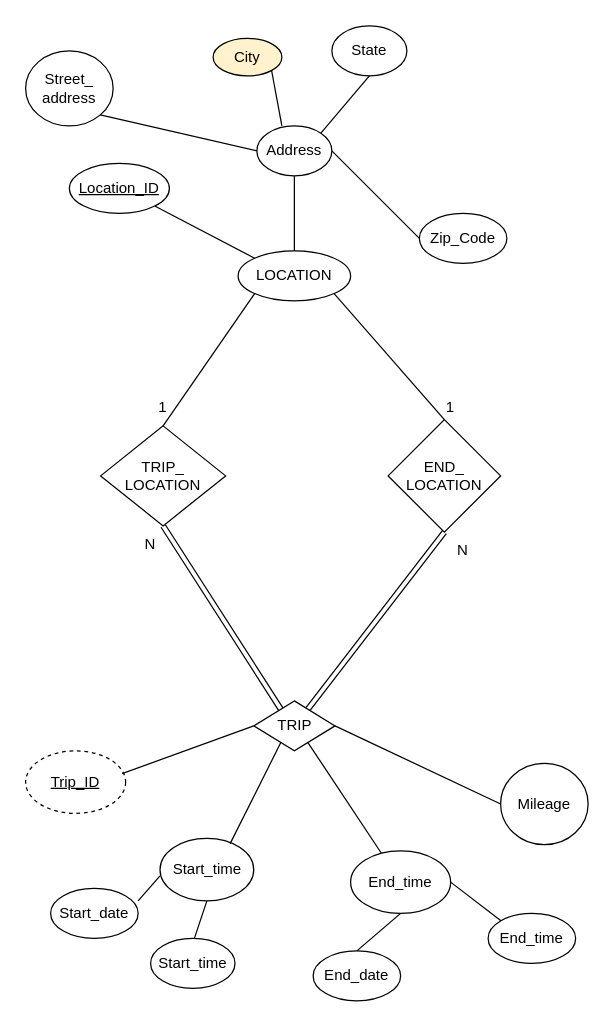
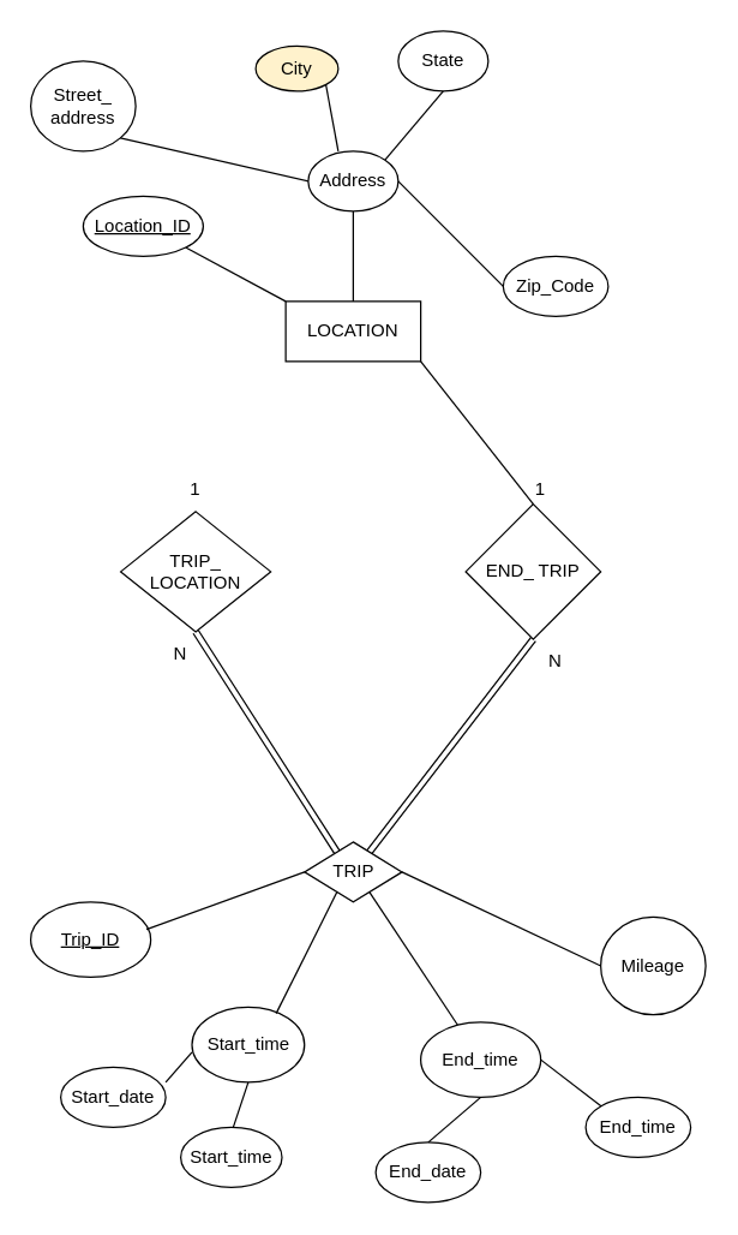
  <mxCell id="0" />
  <mxCell id="1" parent="0" />
- <mxCell id="2" value="LOCATION" style="ellipse;whiteSpace=wrap;html=1;" parent="1" vertex="1"><mxGeometry x="190" y="200" width="90" height="40" as="geometry" /></mxCell>
+ <mxCell id="2" value="LOCATION" style="rounded=0;whiteSpace=wrap;html=1;" parent="1" vertex="1"><mxGeometry x="190" y="200" width="90" height="40" as="geometry" /></mxCell>
  <mxCell id="3" style="edgeStyle=none;shape=link;rounded=0;orthogonalLoop=1;jettySize=auto;html=1;exitX=0.25;exitY=0;exitDx=0;exitDy=0;entryX=0.5;entryY=1;entryDx=0;entryDy=0;" parent="1" source="5" target="35" edge="1"><mxGeometry relative="1" as="geometry" /></mxCell>
  <mxCell id="4" style="edgeStyle=none;shape=link;rounded=0;orthogonalLoop=1;jettySize=auto;html=1;exitX=0.75;exitY=0;exitDx=0;exitDy=0;entryX=0.5;entryY=1;entryDx=0;entryDy=0;" parent="1" source="5" target="34" edge="1"><mxGeometry relative="1" as="geometry" /></mxCell>
  <mxCell id="5" value="TRIP" style="rhombus;whiteSpace=wrap;html=1;" parent="1" vertex="1"><mxGeometry x="202.5" y="560" width="65" height="40" as="geometry" /></mxCell>
  <mxCell id="6" value="Address" style="ellipse;whiteSpace=wrap;html=1;" parent="1" vertex="1"><mxGeometry x="205" y="100" width="60" height="40" as="geometry" /></mxCell>
  <mxCell id="7" value="Street_&lt;br&gt;address" style="ellipse;whiteSpace=wrap;html=1;" parent="1" vertex="1"><mxGeometry x="20" y="40" width="70" height="60" as="geometry" /></mxCell>
  <mxCell id="8" value="City" style="ellipse;whiteSpace=wrap;html=1;fillColor=#fff2cc;" parent="1" vertex="1"><mxGeometry x="170" y="30" width="55" height="30" as="geometry" /></mxCell>
  <mxCell id="9" value="Zip_Code" style="ellipse;whiteSpace=wrap;html=1;" parent="1" vertex="1"><mxGeometry x="335" y="170" width="70" height="40" as="geometry" /></mxCell>
  <mxCell id="10" value="State" style="ellipse;whiteSpace=wrap;html=1;" parent="1" vertex="1"><mxGeometry x="265" y="20" width="60" height="40" as="geometry" /></mxCell>
  <mxCell id="11" value="" style="endArrow=none;html=1;entryX=0.5;entryY=1;entryDx=0;entryDy=0;exitX=0.5;exitY=0;exitDx=0;exitDy=0;" parent="1" source="2" target="6" edge="1"><mxGeometry width="50" height="50" relative="1" as="geometry"><mxPoint x="200" y="210" as="sourcePoint" /><mxPoint x="250" y="160" as="targetPoint" /></mxGeometry></mxCell>
  <mxCell id="12" value="" style="endArrow=none;html=1;entryX=1;entryY=1;entryDx=0;entryDy=0;exitX=0;exitY=0.5;exitDx=0;exitDy=0;" parent="1" source="6" target="7" edge="1"><mxGeometry width="50" height="50" relative="1" as="geometry"><mxPoint x="200" y="210" as="sourcePoint" /><mxPoint x="140" y="110" as="targetPoint" /></mxGeometry></mxCell>
  <mxCell id="13" value="" style="endArrow=none;html=1;entryX=0;entryY=0.5;entryDx=0;entryDy=0;exitX=1;exitY=0.5;exitDx=0;exitDy=0;" parent="1" source="6" target="9" edge="1"><mxGeometry width="50" height="50" relative="1" as="geometry"><mxPoint x="200" y="210" as="sourcePoint" /><mxPoint x="250" y="160" as="targetPoint" /></mxGeometry></mxCell>
  <mxCell id="14" value="" style="endArrow=none;html=1;entryX=1;entryY=0;entryDx=0;entryDy=0;exitX=0.5;exitY=1;exitDx=0;exitDy=0;" parent="1" source="10" target="6" edge="1"><mxGeometry width="50" height="50" relative="1" as="geometry"><mxPoint x="200" y="210" as="sourcePoint" /><mxPoint x="250" y="160" as="targetPoint" /></mxGeometry></mxCell>
  <mxCell id="15" value="" style="endArrow=none;html=1;entryX=1;entryY=1;entryDx=0;entryDy=0;" parent="1" target="8" edge="1"><mxGeometry width="50" height="50" relative="1" as="geometry"><mxPoint x="225" y="100" as="sourcePoint" /><mxPoint x="275" y="50" as="targetPoint" /></mxGeometry></mxCell>
  <mxCell id="16" value="&lt;u&gt;Location_ID&lt;/u&gt;" style="ellipse;whiteSpace=wrap;html=1;" parent="1" vertex="1"><mxGeometry x="55" y="130" width="80" height="40" as="geometry" /></mxCell>
  <mxCell id="17" value="" style="endArrow=none;html=1;entryX=0;entryY=0;entryDx=0;entryDy=0;exitX=1;exitY=1;exitDx=0;exitDy=0;" parent="1" source="16" target="2" edge="1"><mxGeometry width="50" height="50" relative="1" as="geometry"><mxPoint x="200" y="310" as="sourcePoint" /><mxPoint x="250" y="260" as="targetPoint" /></mxGeometry></mxCell>
  <mxCell id="18" value="Mileage" style="ellipse;whiteSpace=wrap;html=1;" parent="1" vertex="1"><mxGeometry x="400" y="610" width="70" height="65" as="geometry" /></mxCell>
- <mxCell id="19" value="&lt;u&gt;Trip_ID&lt;/u&gt;" style="ellipse;whiteSpace=wrap;html=1;dashed=1;" parent="1" vertex="1"><mxGeometry x="20" y="600" width="80" height="50" as="geometry" /></mxCell>
+ <mxCell id="19" value="&lt;u&gt;Trip_ID&lt;/u&gt;" style="ellipse;whiteSpace=wrap;html=1;" parent="1" vertex="1"><mxGeometry x="20" y="600" width="80" height="50" as="geometry" /></mxCell>
  <mxCell id="20" value="Start_time" style="ellipse;whiteSpace=wrap;html=1;" parent="1" vertex="1"><mxGeometry x="127.5" y="670" width="75" height="50" as="geometry" /></mxCell>
  <mxCell id="21" value="End_time" style="ellipse;whiteSpace=wrap;html=1;" parent="1" vertex="1"><mxGeometry x="280" y="680" width="80" height="50" as="geometry" /></mxCell>
  <mxCell id="22" value="Start_time" style="ellipse;whiteSpace=wrap;html=1;" parent="1" vertex="1"><mxGeometry x="120" y="750" width="67.5" height="40" as="geometry" /></mxCell>
  <mxCell id="23" value="Start_date" style="ellipse;whiteSpace=wrap;html=1;" parent="1" vertex="1"><mxGeometry x="40" y="710" width="70" height="40" as="geometry" /></mxCell>
  <mxCell id="24" value="End_time" style="ellipse;whiteSpace=wrap;html=1;" parent="1" vertex="1"><mxGeometry x="390" y="730" width="70" height="40" as="geometry" /></mxCell>
  <mxCell id="25" value="End_date" style="ellipse;whiteSpace=wrap;html=1;" parent="1" vertex="1"><mxGeometry x="250" y="760" width="70" height="40" as="geometry" /></mxCell>
  <mxCell id="26" value="" style="endArrow=none;html=1;entryX=0.75;entryY=1;entryDx=0;entryDy=0;" parent="1" source="21" target="5" edge="1"><mxGeometry width="50" height="50" relative="1" as="geometry"><mxPoint x="202.5" y="680" as="sourcePoint" /><mxPoint x="252.5" y="630" as="targetPoint" /></mxGeometry></mxCell>
  <mxCell id="27" value="" style="endArrow=none;html=1;entryX=0.5;entryY=1;entryDx=0;entryDy=0;" parent="1" target="20" edge="1"><mxGeometry width="50" height="50" relative="1" as="geometry"><mxPoint x="155" y="750" as="sourcePoint" /><mxPoint x="205" y="700" as="targetPoint" /></mxGeometry></mxCell>
  <mxCell id="28" value="" style="endArrow=none;html=1;" parent="1" edge="1"><mxGeometry width="50" height="50" relative="1" as="geometry"><mxPoint x="110" y="720" as="sourcePoint" /><mxPoint x="127.5" y="700" as="targetPoint" /></mxGeometry></mxCell>
  <mxCell id="29" value="" style="endArrow=none;html=1;entryX=0.25;entryY=1;entryDx=0;entryDy=0;exitX=0.748;exitY=0.084;exitDx=0;exitDy=0;exitPerimeter=0;" parent="1" source="20" target="5" edge="1"><mxGeometry width="50" height="50" relative="1" as="geometry"><mxPoint x="200" y="710" as="sourcePoint" /><mxPoint x="250" y="660" as="targetPoint" /></mxGeometry></mxCell>
  <mxCell id="30" value="" style="endArrow=none;html=1;entryX=0;entryY=0.5;entryDx=0;entryDy=0;exitX=0.965;exitY=0.364;exitDx=0;exitDy=0;exitPerimeter=0;" parent="1" source="19" target="5" edge="1"><mxGeometry width="50" height="50" relative="1" as="geometry"><mxPoint x="200" y="710" as="sourcePoint" /><mxPoint x="250" y="660" as="targetPoint" /></mxGeometry></mxCell>
  <mxCell id="31" value="" style="endArrow=none;html=1;entryX=1;entryY=0.5;entryDx=0;entryDy=0;exitX=0;exitY=0;exitDx=0;exitDy=0;" parent="1" source="24" target="21" edge="1"><mxGeometry width="50" height="50" relative="1" as="geometry"><mxPoint x="200" y="710" as="sourcePoint" /><mxPoint x="250" y="660" as="targetPoint" /></mxGeometry></mxCell>
  <mxCell id="32" value="" style="endArrow=none;html=1;entryX=1;entryY=0.5;entryDx=0;entryDy=0;exitX=0;exitY=0.5;exitDx=0;exitDy=0;" parent="1" source="18" target="5" edge="1"><mxGeometry width="50" height="50" relative="1" as="geometry"><mxPoint x="200" y="710" as="sourcePoint" /><mxPoint x="250" y="660" as="targetPoint" /></mxGeometry></mxCell>
  <mxCell id="33" value="" style="endArrow=none;html=1;entryX=0.5;entryY=1;entryDx=0;entryDy=0;exitX=0.5;exitY=0;exitDx=0;exitDy=0;" parent="1" source="25" target="21" edge="1"><mxGeometry width="50" height="50" relative="1" as="geometry"><mxPoint x="200" y="710" as="sourcePoint" /><mxPoint x="250" y="660" as="targetPoint" /></mxGeometry></mxCell>
- <mxCell id="34" value="END_ LOCATION" style="rhombus;whiteSpace=wrap;html=1;" parent="1" vertex="1"><mxGeometry x="310" y="335" width="90" height="90" as="geometry" /></mxCell>
+ <mxCell id="34" value="END_ TRIP" style="rhombus;whiteSpace=wrap;html=1;" parent="1" vertex="1"><mxGeometry x="310" y="335" width="90" height="90" as="geometry" /></mxCell>
  <mxCell id="35" value="TRIP_&lt;br&gt;LOCATION" style="rhombus;whiteSpace=wrap;html=1;" parent="1" vertex="1"><mxGeometry x="80" y="340" width="100" height="80" as="geometry" /></mxCell>
- <mxCell id="36" value="" style="endArrow=none;html=1;entryX=0;entryY=1;entryDx=0;entryDy=0;exitX=0.5;exitY=0;exitDx=0;exitDy=0;" parent="1" source="35" target="2" edge="1"><mxGeometry width="50" height="50" relative="1" as="geometry"><mxPoint x="200" y="360" as="sourcePoint" /><mxPoint x="250" y="310" as="targetPoint" /></mxGeometry></mxCell>
  <mxCell id="37" value="" style="endArrow=none;html=1;entryX=1;entryY=1;entryDx=0;entryDy=0;exitX=0.5;exitY=0;exitDx=0;exitDy=0;" parent="1" source="34" target="2" edge="1"><mxGeometry width="50" height="50" relative="1" as="geometry"><mxPoint x="200" y="360" as="sourcePoint" /><mxPoint x="250" y="310" as="targetPoint" /></mxGeometry></mxCell>
  <mxCell id="38" value="1" style="text;html=1;strokeColor=none;fillColor=none;align=center;verticalAlign=middle;whiteSpace=wrap;rounded=0;" parent="1" vertex="1"><mxGeometry x="110" y="315" width="40" height="20" as="geometry" /></mxCell>
  <mxCell id="39" value="1" style="text;html=1;strokeColor=none;fillColor=none;align=center;verticalAlign=middle;whiteSpace=wrap;rounded=0;" parent="1" vertex="1"><mxGeometry x="340" y="315" width="40" height="20" as="geometry" /></mxCell>
  <mxCell id="40" value="N" style="text;html=1;strokeColor=none;fillColor=none;align=center;verticalAlign=middle;whiteSpace=wrap;rounded=0;" parent="1" vertex="1"><mxGeometry x="100" y="425" width="40" height="20" as="geometry" /></mxCell>
  <mxCell id="41" value="N" style="text;html=1;strokeColor=none;fillColor=none;align=center;verticalAlign=middle;whiteSpace=wrap;rounded=0;" parent="1" vertex="1"><mxGeometry x="350" y="430" width="40" height="20" as="geometry" /></mxCell>
